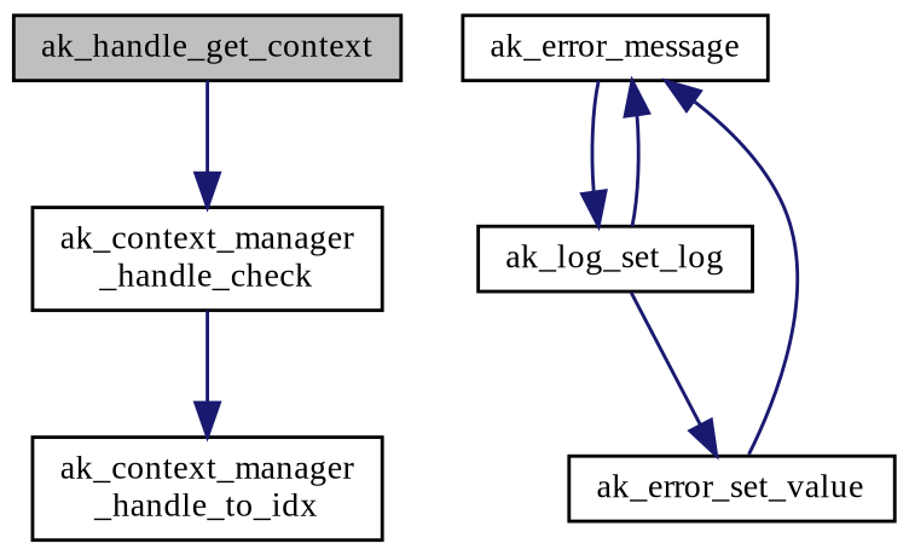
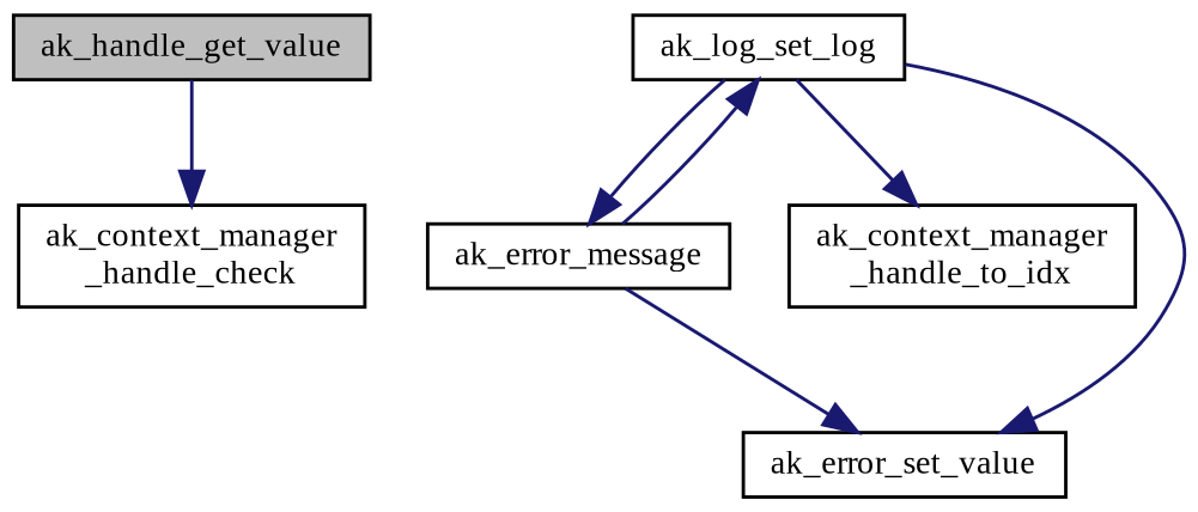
  digraph {
    fontname="Liberation Serif"
    rankdir=TB
    node [color=black fillcolor=white fontname="Liberation Serif" fontsize=10 shape=record style=filled]
    edge [color=midnightblue fontname="Liberation Serif" fontsize=10 labelfontname=Helvetica labelfontsize=10 style=solid]
-   n1 [fillcolor=grey75 fontcolor=black height=0.2 label=ak_handle_get_context width=0.4]
+   n1 [fillcolor=grey75 fontcolor=black height=0.2 label=ak_handle_get_value width=0.4]
    n2 [height=0.2 label="ak_context_manager\l_handle_check" width=0.4]
    n3 [height=0.2 label="ak_context_manager\l_handle_to_idx" width=0.4]
    n4 [height=0.2 label=ak_error_message width=0.4]
    n5 [height=0.2 label=ak_log_set_log width=0.4]
    n6 [height=0.2 label=ak_error_set_value width=0.4]
    n1 -> n2
-   n2 -> n3
+   n5 -> n3
    n4 -> n5
-   n6 -> n4
+   n4 -> n6
    n5 -> n4
    n5 -> n6
  }
